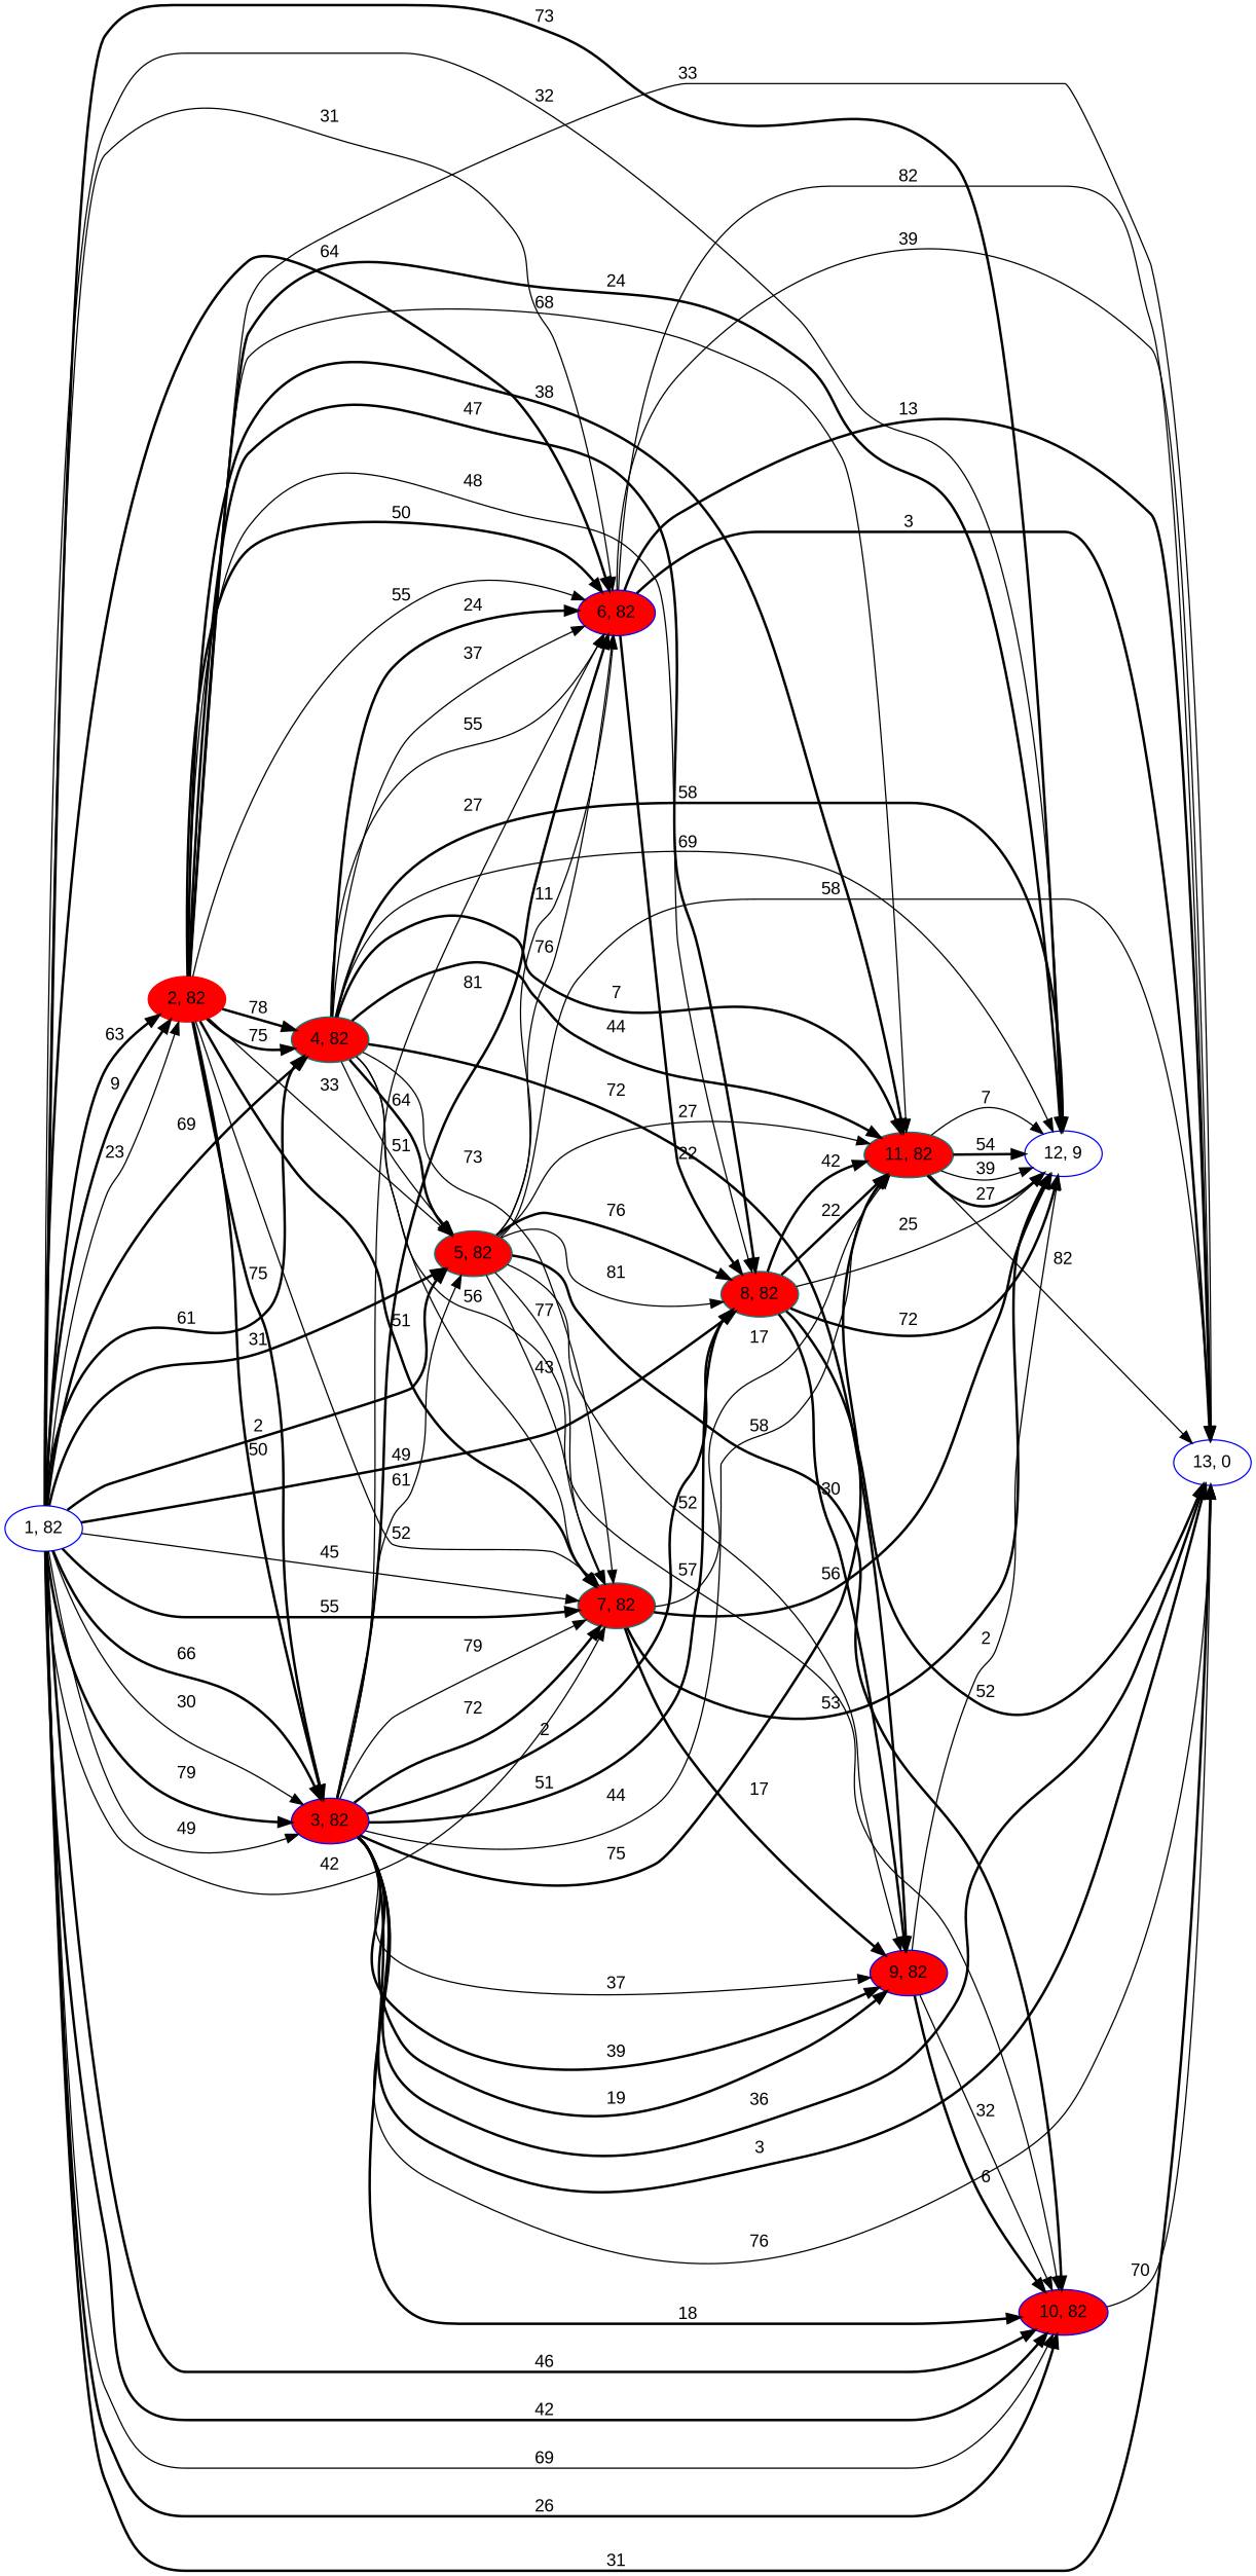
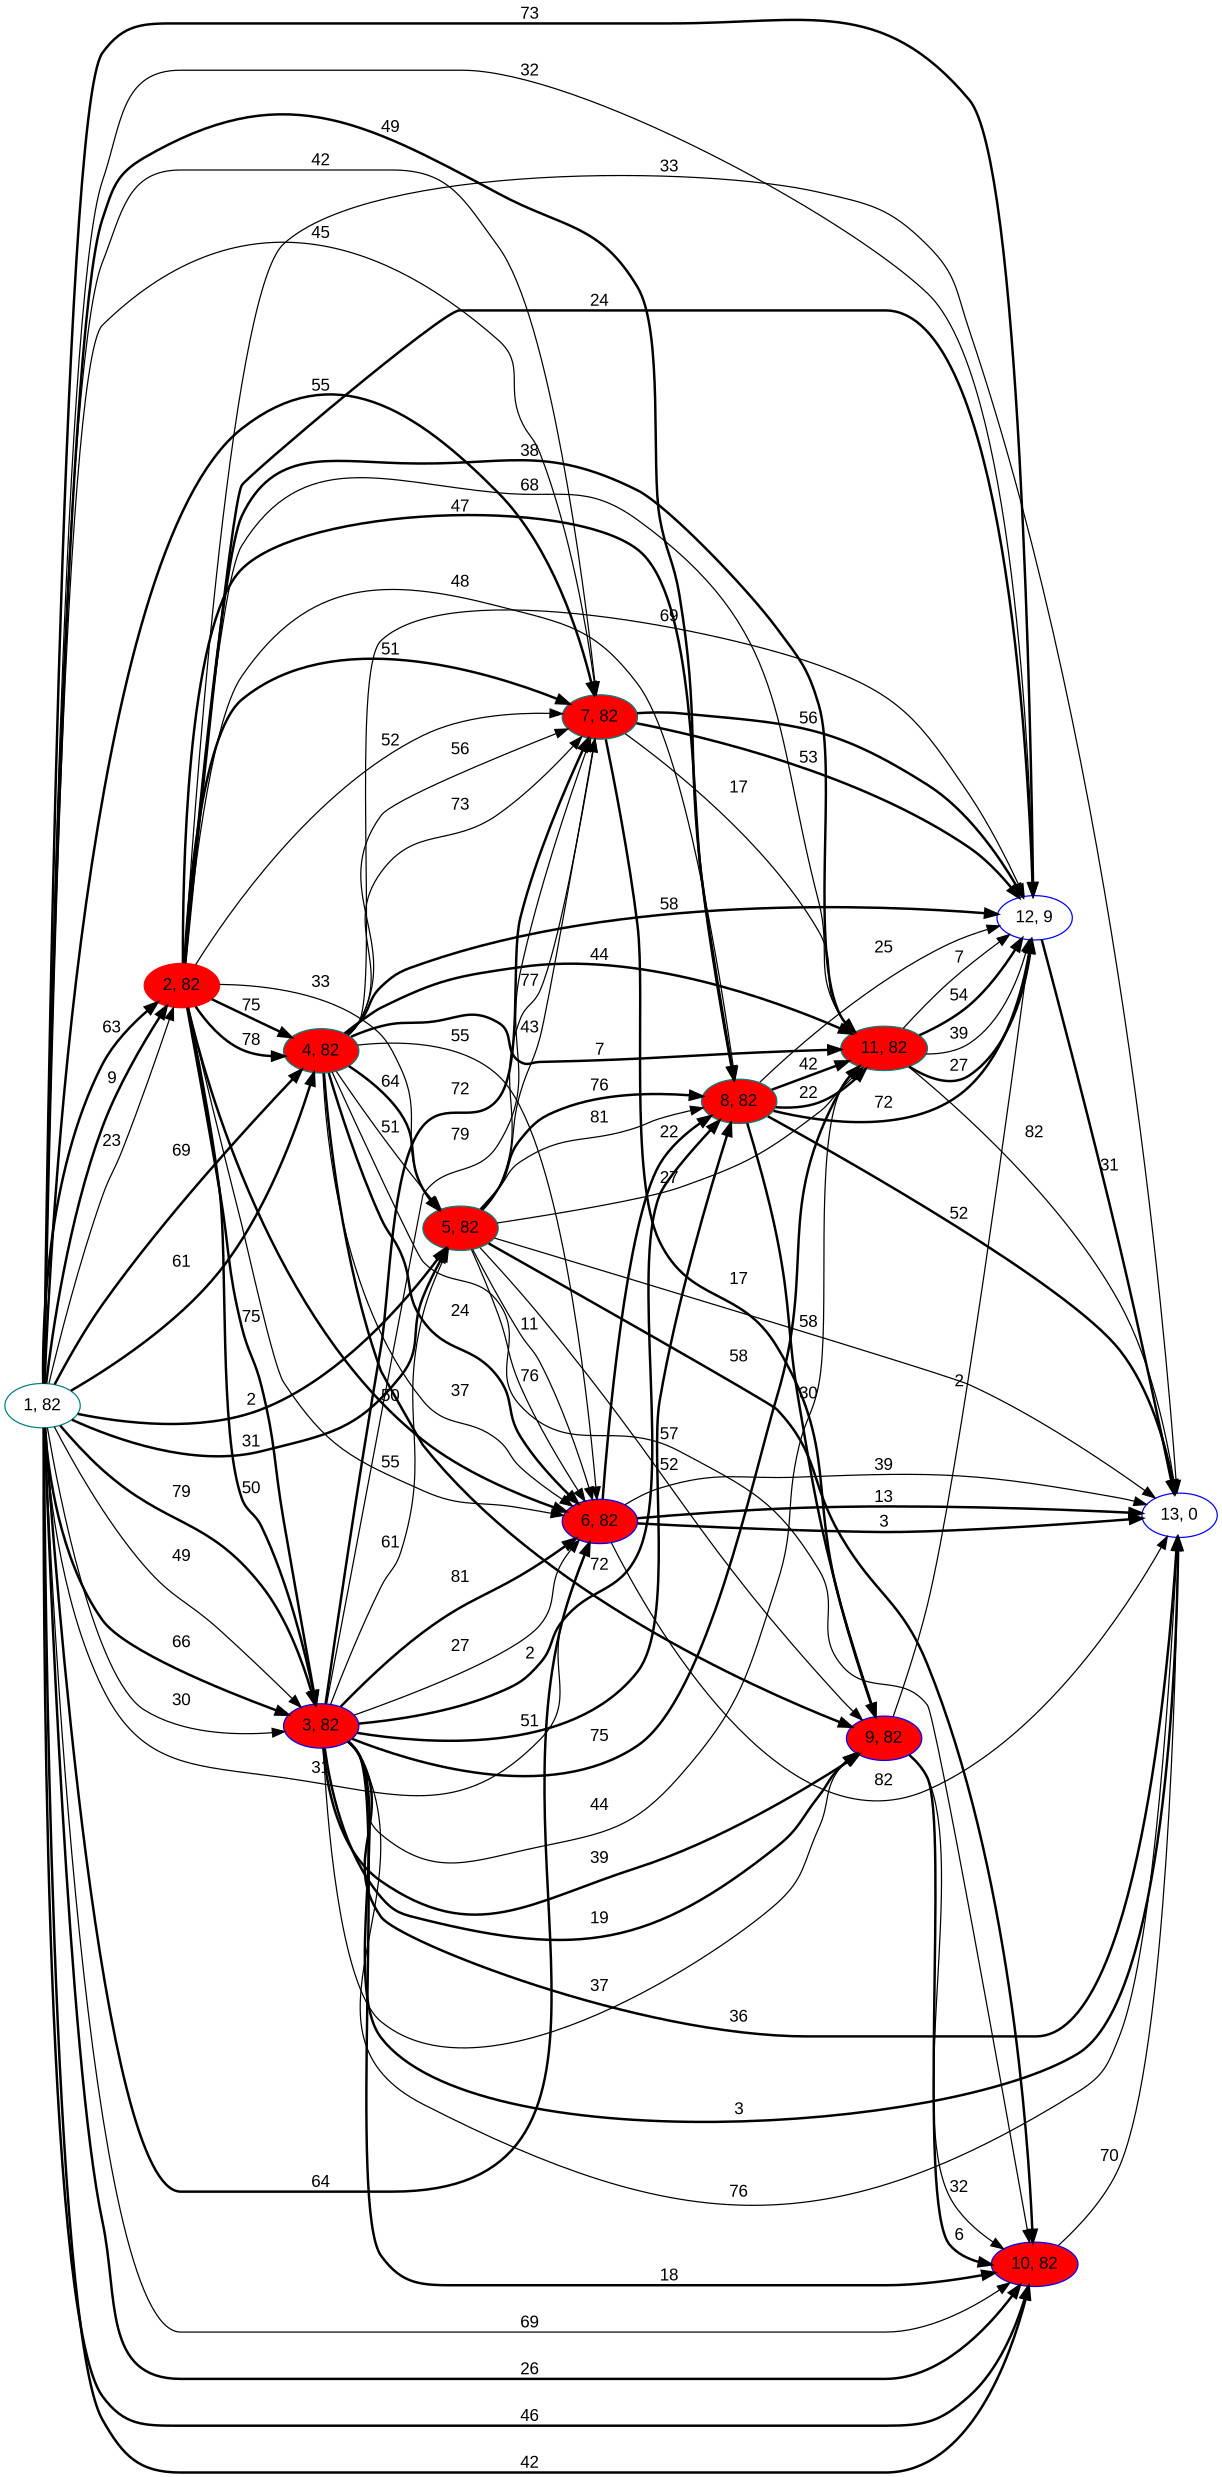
  digraph {
    fontname="Liberation Sans"
    rankdir=LR
    node [color=blue fontname="Liberation Sans" fillcolor=red style=filled]
    edge [fontname="Liberation Sans" style=bold]
-   n1 [label="1, 82" fillcolor="" style=""]
+   n1 [color=teal label="1, 82" fillcolor="" style=""]
    n2 [color=red label="2, 82"]
    n3 [label="3, 82"]
    n4 [color=teal label="4, 82"]
    n5 [color=teal label="5, 82"]
    n6 [label="6, 82"]
    n7 [color=teal label="7, 82"]
    n8 [color=teal label="8, 82"]
    n9 [label="10, 82"]
    n10 [label="12, 9" fillcolor="" style=""]
    n11 [label="13, 0" fillcolor="" style=""]
    n12 [color=teal label="11, 82"]
    n13 [label="9, 82"]
    n1 -> n2 [label=9]
    n1 -> n2 [label=23 style=solid]
    n1 -> n2 [label=63]
    n1 -> n3 [label=66]
    n1 -> n3 [label=30 style=solid]
    n1 -> n3 [label=79]
    n1 -> n3 [label=49 style=solid]
    n1 -> n4 [label=69]
    n1 -> n4 [label=61]
    n1 -> n5 [label=31]
    n1 -> n5 [label=2]
    n1 -> n6 [label=31 style=solid]
    n1 -> n6 [label=64]
    n1 -> n7 [label=42 style=solid]
    n1 -> n7 [label=45 style=solid]
    n1 -> n7 [label=55]
    n1 -> n8 [label=49]
    n1 -> n9 [label=46]
    n1 -> n9 [label=42]
    n1 -> n9 [label=69 style=solid]
    n1 -> n9 [label=26]
    n1 -> n10 [label=73]
    n1 -> n10 [label=32 style=solid]
-   n1 -> n11 [label=31]
+   n10 -> n11 [label=31]
    n2 -> n3 [label=50]
    n2 -> n3 [label=75]
    n2 -> n4 [label=78]
    n2 -> n4 [label=75]
    n2 -> n5 [label=33 style=solid]
    n2 -> n6 [label=50]
    n2 -> n6 [label=55 style=solid]
    n2 -> n7 [label=51]
    n2 -> n7 [label=52 style=solid]
    n2 -> n8 [label=47]
    n2 -> n8 [label=48 style=solid]
    n2 -> n10 [label=24]
    n2 -> n11 [label=33 style=solid]
    n2 -> n12 [label=68 style=solid]
    n2 -> n12 [label=38]
    n3 -> n5 [label=61 style=solid]
    n3 -> n6 [label=27 style=solid]
    n3 -> n6 [label=81]
    n3 -> n7 [label=79 style=solid]
    n3 -> n7 [label=72]
    n3 -> n8 [label=2]
    n3 -> n8 [label=51]
    n3 -> n9 [label=18]
    n3 -> n11 [label=36]
    n3 -> n11 [label=3]
    n3 -> n11 [label=76 style=solid]
    n3 -> n12 [label=44 style=solid]
    n3 -> n12 [label=75]
    n3 -> n13 [label=39]
    n3 -> n13 [label=19]
    n3 -> n13 [label=37 style=solid]
    n4 -> n5 [label=51 style=solid]
    n4 -> n5 [label=64]
    n4 -> n6 [label=55 style=solid]
    n4 -> n6 [label=24]
    n4 -> n6 [label=37 style=solid]
    n4 -> n7 [label=56 style=solid]
    n4 -> n7 [label=73 style=solid]
    n4 -> n9 [label=57 style=solid]
    n4 -> n10 [label=69 style=solid]
    n4 -> n10 [label=58]
    n4 -> n12 [label=7]
    n4 -> n12 [label=44]
    n4 -> n13 [label=72]
    n5 -> n6 [label=11 style=solid]
    n5 -> n6 [label=76 style=solid]
    n5 -> n7 [label=43 style=solid]
    n5 -> n7 [label=77 style=solid]
    n5 -> n8 [label=81 style=solid]
    n5 -> n8 [label=76]
    n5 -> n9 [label=58]
    n5 -> n11 [label=58 style=solid]
    n5 -> n12 [label=27 style=solid]
    n5 -> n13 [label=52 style=solid]
    n6 -> n8 [label=22]
    n6 -> n11 [label=39 style=solid]
    n6 -> n11 [label=13]
    n6 -> n11 [label=3]
    n6 -> n11 [label=82 style=solid]
    n7 -> n10 [label=53]
    n7 -> n10 [label=56]
    n7 -> n12 [label=17 style=solid]
    n7 -> n13 [label=17]
    n8 -> n10 [label=72]
    n8 -> n10 [label=25 style=solid]
    n8 -> n11 [label=52]
    n8 -> n12 [label=42]
    n8 -> n12 [label=22]
    n8 -> n13 [label=30]
    n9 -> n11 [label=70 style=solid]
    n12 -> n10 [label=7 style=solid]
    n12 -> n10 [label=54]
    n12 -> n10 [label=39 style=solid]
    n12 -> n10 [label=27]
    n12 -> n11 [label=82 style=solid]
    n13 -> n9 [label=32 style=solid]
    n13 -> n9 [label=6]
    n13 -> n10 [label=2 style=solid]
  }
